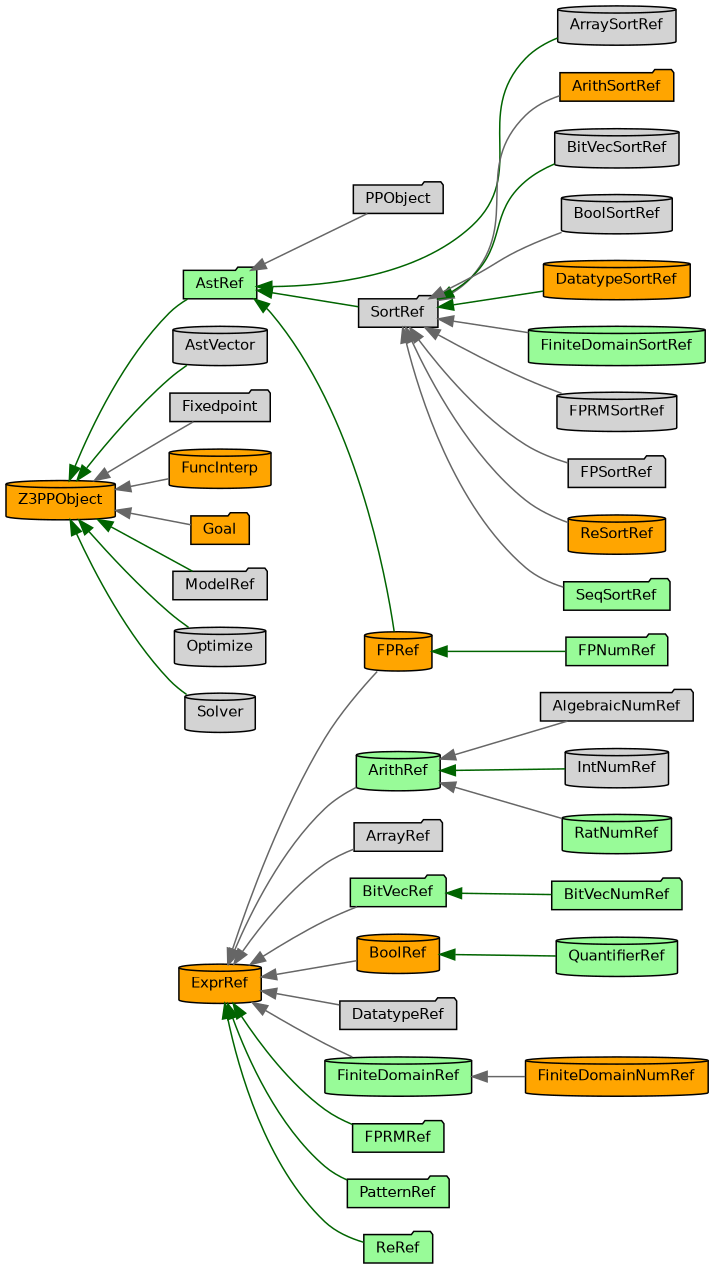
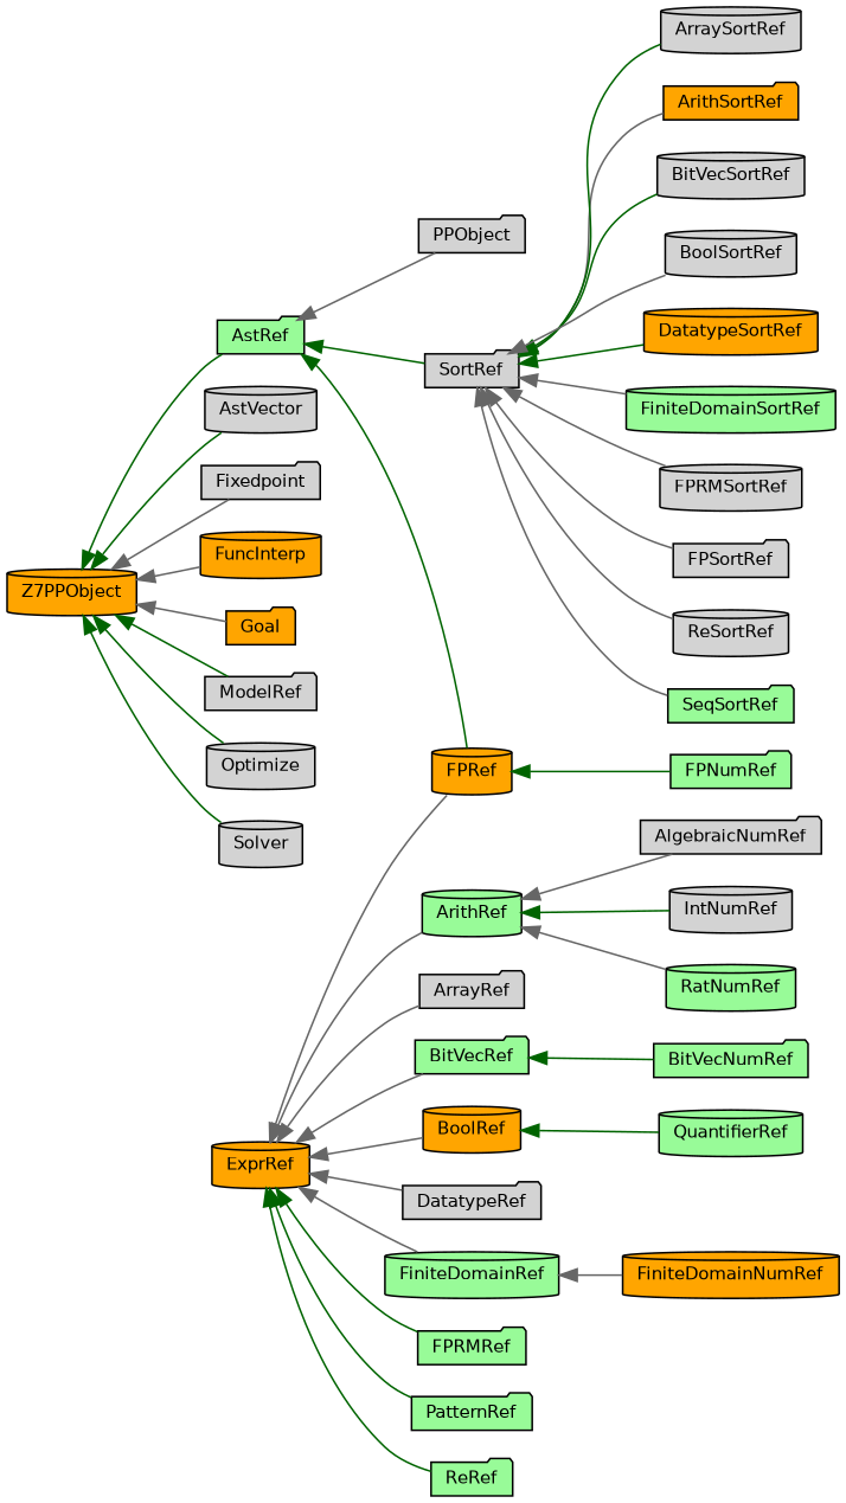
  digraph {
    rankdir=LR
    node [color=black fillcolor=lightgrey fontname=Helvetica fontsize=10 shape=cylinder style=filled]
    edge [color=gray40 dir=back fontname=Helvetica fontsize=10 labelfontname=Helvetica labelfontsize=10 style=solid]
-   n1 [fillcolor=orange height=0.2 label=Z3PPObject width=0.4]
+   n1 [fillcolor=orange height=0.2 label=Z7PPObject width=0.4]
    n2 [fillcolor=palegreen height=0.2 label=AstRef shape=folder width=0.4]
    n3 [height=0.2 label=AstVector width=0.4]
    n4 [height=0.2 label=Fixedpoint shape=folder width=0.4]
    n5 [fillcolor=orange height=0.2 label=FuncInterp width=0.4]
    n6 [fillcolor=orange height=0.2 label=Goal shape=folder width=0.4]
    n7 [height=0.2 label=ModelRef shape=folder width=0.4]
    n8 [height=0.2 label=Optimize width=0.4]
    n9 [height=0.2 label=Solver width=0.4]
    n10 [height=0.2 label=PPObject shape=folder width=0.4]
    n11 [height=0.2 label=SortRef shape=folder width=0.4]
    n12 [fillcolor=orange height=0.2 label=FPRef width=0.4]
    n13 [fillcolor=orange height=0.2 label=ExprRef width=0.4]
    n14 [fillcolor=palegreen height=0.2 label=ArithRef width=0.4]
    n15 [height=0.2 label=ArrayRef shape=folder width=0.4]
    n16 [fillcolor=palegreen height=0.2 label=BitVecRef shape=folder width=0.4]
    n17 [fillcolor=orange height=0.2 label=BoolRef width=0.4]
    n18 [height=0.2 label=DatatypeRef shape=folder width=0.4]
    n19 [fillcolor=palegreen height=0.2 label=FiniteDomainRef width=0.4]
    n20 [fillcolor=palegreen height=0.2 label=FPRMRef shape=folder width=0.4]
    n21 [fillcolor=palegreen height=0.2 label=PatternRef shape=folder width=0.4]
    n22 [fillcolor=palegreen height=0.2 label=ReRef shape=folder width=0.4]
    n23 [fillcolor=orange height=0.2 label=ArithSortRef shape=folder width=0.4]
    n24 [height=0.2 label=ArraySortRef width=0.4]
    n25 [height=0.2 label=BitVecSortRef width=0.4]
    n26 [height=0.2 label=BoolSortRef width=0.4]
    n27 [fillcolor=orange height=0.2 label=DatatypeSortRef width=0.4]
    n28 [fillcolor=palegreen height=0.2 label=FiniteDomainSortRef width=0.4]
    n29 [height=0.2 label=FPRMSortRef width=0.4]
    n30 [height=0.2 label=FPSortRef shape=folder width=0.4]
-   n31 [fillcolor=orange height=0.2 label=ReSortRef width=0.4]
+   n31 [height=0.2 label=ReSortRef width=0.4]
    n32 [fillcolor=palegreen height=0.2 label=SeqSortRef shape=folder width=0.4]
    n33 [height=0.2 label=AlgebraicNumRef shape=folder width=0.4]
    n34 [height=0.2 label=IntNumRef width=0.4]
    n35 [fillcolor=palegreen height=0.2 label=RatNumRef width=0.4]
    n36 [fillcolor=palegreen height=0.2 label=BitVecNumRef shape=folder width=0.4]
    n37 [fillcolor=palegreen height=0.2 label=QuantifierRef width=0.4]
    n38 [fillcolor=orange height=0.2 label=FiniteDomainNumRef width=0.4]
    n39 [fillcolor=palegreen height=0.2 label=FPNumRef shape=folder width=0.4]
    n1 -> n2 [color=darkgreen]
    n1 -> n3 [color=darkgreen]
    n1 -> n4
    n1 -> n5
    n1 -> n6
    n1 -> n7 [color=darkgreen]
    n1 -> n8 [color=darkgreen]
    n1 -> n9 [color=darkgreen]
    n2 -> n10
    n2 -> n11 [color=darkgreen]
    n2 -> n12 [color=darkgreen]
    n11 -> n23
-   n2 -> n24 [color=darkgreen]
+   n11 -> n24 [color=darkgreen]
    n11 -> n25 [color=darkgreen]
    n11 -> n26
    n11 -> n27 [color=darkgreen]
    n11 -> n28
    n11 -> n29
    n11 -> n30
    n11 -> n31
    n11 -> n32
    n12 -> n39 [color=darkgreen]
    n13 -> n12
    n13 -> n14
    n13 -> n15
    n13 -> n16
    n13 -> n17
    n13 -> n18
    n13 -> n19
    n13 -> n20 [color=darkgreen]
    n13 -> n21 [color=darkgreen]
    n13 -> n22 [color=darkgreen]
    n14 -> n33
    n14 -> n34 [color=darkgreen]
    n14 -> n35
    n16 -> n36 [color=darkgreen]
    n17 -> n37 [color=darkgreen]
    n19 -> n38
  }
